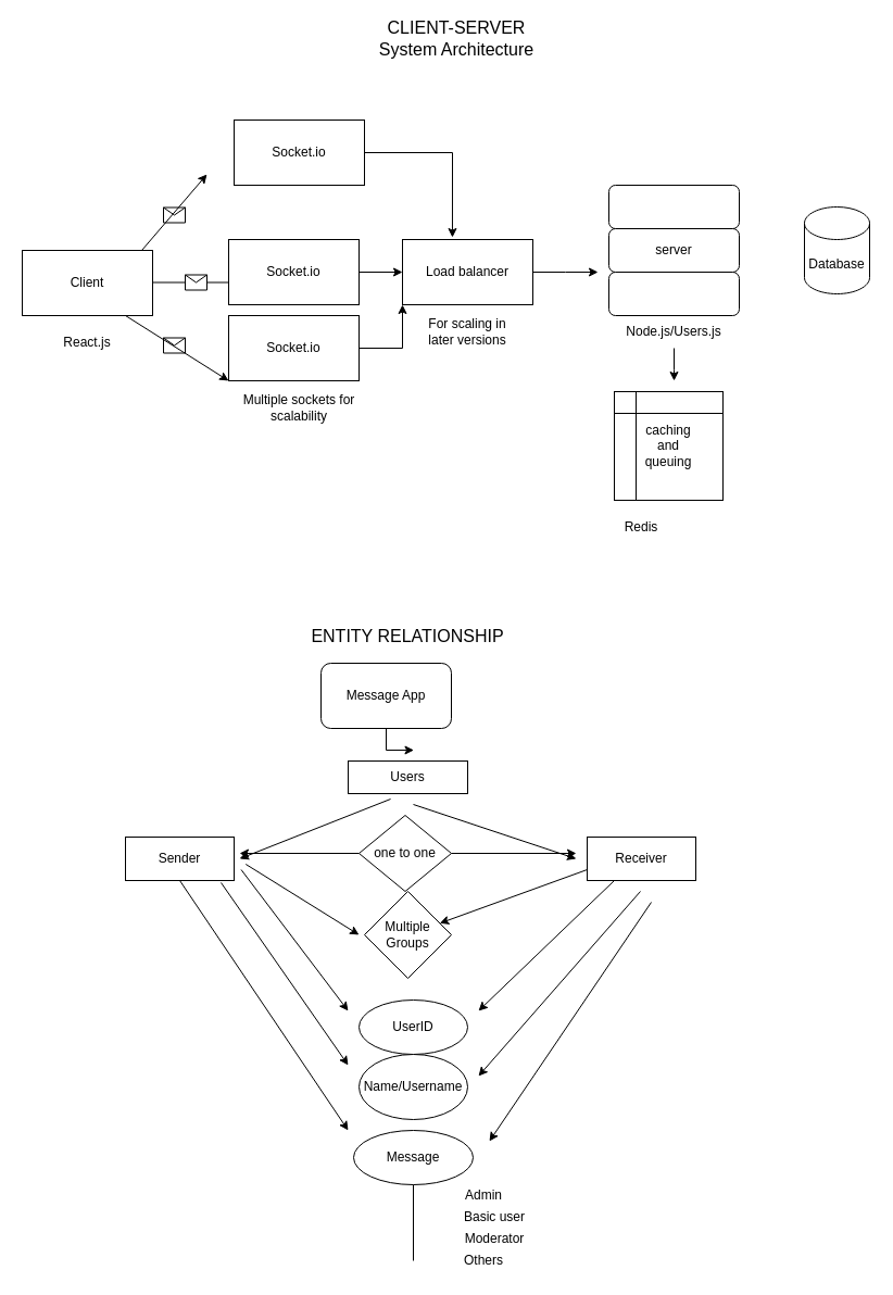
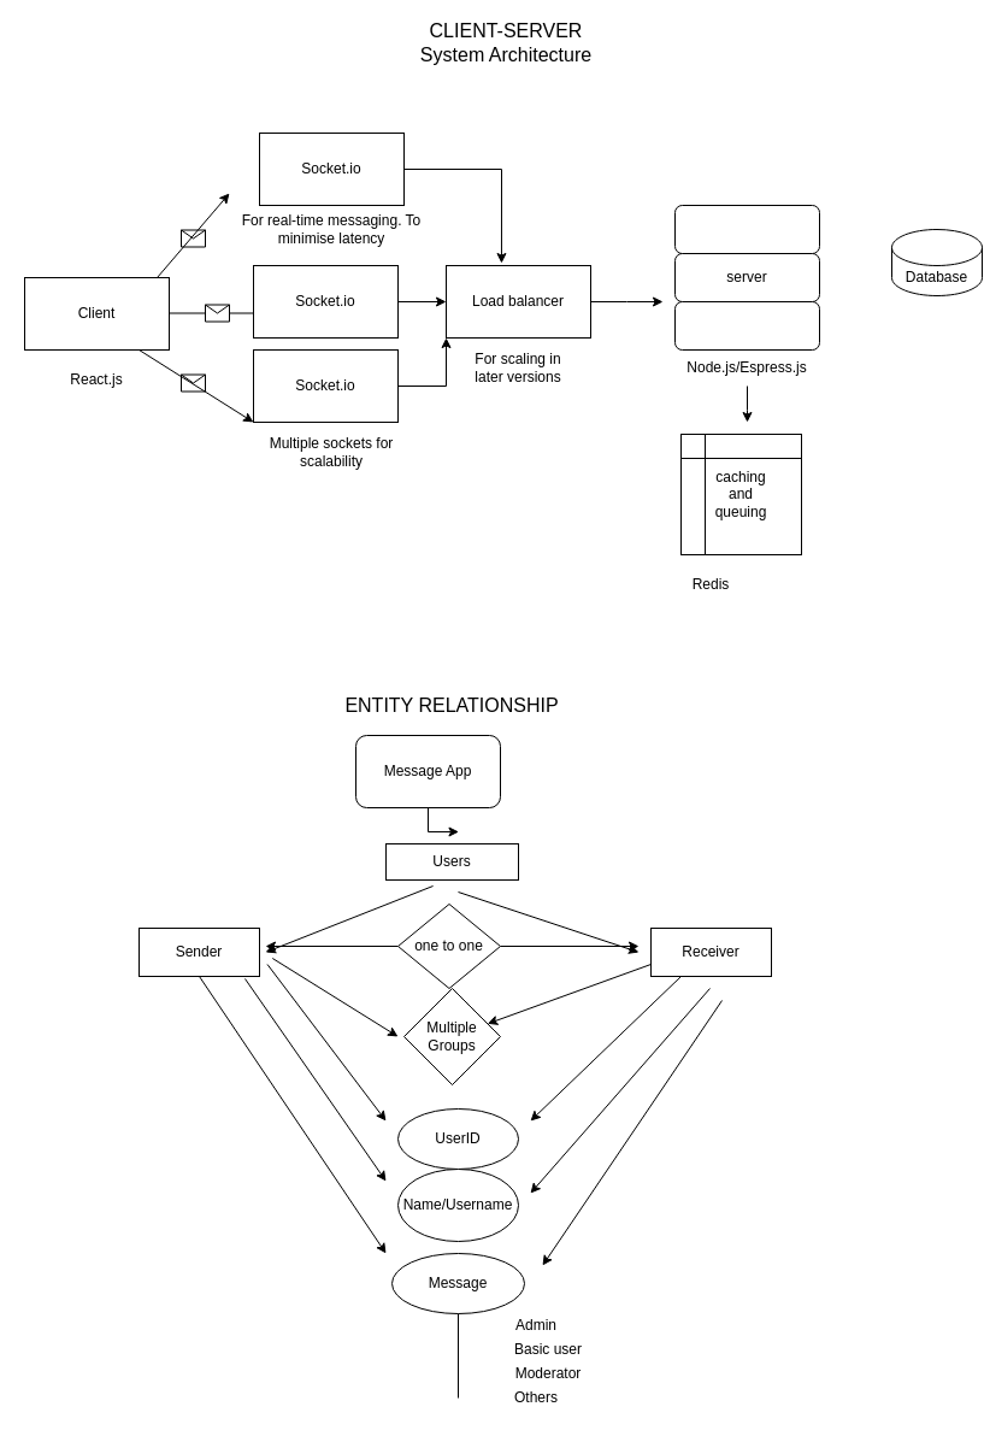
  <mxCell id="0" />
  <mxCell id="1" parent="0" />
  <mxCell id="2" value="&lt;font style=&quot;font-size: 16px;&quot;&gt;CLIENT-SERVER&lt;/font&gt;&lt;div&gt;&lt;font style=&quot;font-size: 16px;&quot;&gt;System Architecture&lt;/font&gt;&lt;/div&gt;" style="text;strokeColor=none;align=center;fillColor=none;html=1;verticalAlign=middle;whiteSpace=wrap;rounded=0;" vertex="1" parent="1"><mxGeometry x="260" y="20" width="320" height="30" as="geometry" /></mxCell>
  <mxCell id="3" value="Client" style="rounded=0;whiteSpace=wrap;html=1;" vertex="1" parent="1"><mxGeometry x="20" y="230" width="120" height="60" as="geometry" /></mxCell>
  <mxCell id="4" value="React.js" style="text;strokeColor=none;align=center;fillColor=none;html=1;verticalAlign=middle;whiteSpace=wrap;rounded=0;" vertex="1" parent="1"><mxGeometry x="45" y="300" width="70" height="30" as="geometry" /></mxCell>
  <mxCell id="5" value="Socket.io" style="rounded=0;whiteSpace=wrap;html=1;" vertex="1" parent="1"><mxGeometry x="215" y="110" width="120" height="60" as="geometry" /></mxCell>
+ <mxCell id="6" value="For real-time messaging. To minimise latency" style="text;strokeColor=none;align=center;fillColor=none;html=1;verticalAlign=middle;whiteSpace=wrap;rounded=0;" vertex="1" parent="1"><mxGeometry x="195" y="175" width="160" height="30" as="geometry" /></mxCell>
  <mxCell id="7" value="" style="endArrow=classic;html=1;rounded=0;" edge="1" parent="1"><mxGeometry relative="1" as="geometry"><mxPoint x="140" y="259.5" as="sourcePoint" /><mxPoint x="220" y="259.5" as="targetPoint" /></mxGeometry></mxCell>
  <mxCell id="8" value="" style="shape=message;html=1;outlineConnect=0;" vertex="1" parent="7"><mxGeometry width="20" height="14" relative="1" as="geometry"><mxPoint x="-10" y="-7" as="offset" /></mxGeometry></mxCell>
  <mxCell id="9" value="" style="shape=message;html=1;outlineConnect=0;" vertex="1" parent="7"><mxGeometry width="20" height="14" relative="1" as="geometry"><mxPoint x="-30" y="-69" as="offset" /></mxGeometry></mxCell>
  <mxCell id="10" value="" style="shape=message;html=1;outlineConnect=0;" vertex="1" parent="7"><mxGeometry width="20" height="14" relative="1" as="geometry"><mxPoint x="-30" y="51" as="offset" /></mxGeometry></mxCell>
  <mxCell id="11" value="" style="rounded=1;whiteSpace=wrap;html=1;" vertex="1" parent="1"><mxGeometry x="560" y="170" width="120" height="40" as="geometry" /></mxCell>
  <mxCell id="12" value="server" style="rounded=1;whiteSpace=wrap;html=1;" vertex="1" parent="1"><mxGeometry x="560" y="210" width="120" height="40" as="geometry" /></mxCell>
  <mxCell id="13" value="" style="rounded=1;whiteSpace=wrap;html=1;" vertex="1" parent="1"><mxGeometry x="560" y="250" width="120" height="40" as="geometry" /></mxCell>
  <mxCell id="14" style="edgeStyle=orthogonalEdgeStyle;rounded=0;orthogonalLoop=1;jettySize=auto;html=1;" edge="1" parent="1" source="15"><mxGeometry relative="1" as="geometry"><mxPoint x="620" y="350" as="targetPoint" /></mxGeometry></mxCell>
- <mxCell id="15" value="Node.js/Users.js" style="text;strokeColor=none;align=center;fillColor=none;html=1;verticalAlign=middle;whiteSpace=wrap;rounded=0;" vertex="1" parent="1"><mxGeometry x="565" y="290" width="110" height="30" as="geometry" /></mxCell>
- <mxCell id="16" value="Database" style="shape=cylinder3;whiteSpace=wrap;html=1;boundedLbl=1;backgroundOutline=1;size=15;" vertex="1" parent="1"><mxGeometry x="740" y="190" width="60" height="80" as="geometry" /></mxCell>
+ <mxCell id="15" value="Node.js/Espress.js" style="text;strokeColor=none;align=center;fillColor=none;html=1;verticalAlign=middle;whiteSpace=wrap;rounded=0;" vertex="1" parent="1"><mxGeometry x="565" y="290" width="110" height="30" as="geometry" /></mxCell>
+ <mxCell id="16" value="Database" style="shape=cylinder3;whiteSpace=wrap;html=1;boundedLbl=1;backgroundOutline=1;size=15;" vertex="1" parent="1"><mxGeometry x="740" y="190" width="75" height="55" as="geometry" /></mxCell>
  <mxCell id="17" value="caching&lt;div&gt;and&lt;br&gt;&lt;div&gt;queuing&lt;/div&gt;&lt;/div&gt;" style="shape=internalStorage;whiteSpace=wrap;html=1;backgroundOutline=1;" vertex="1" parent="1"><mxGeometry x="565" y="360" width="100" height="100" as="geometry" /></mxCell>
  <mxCell id="18" value="Redis" style="text;strokeColor=none;align=center;fillColor=none;html=1;verticalAlign=middle;whiteSpace=wrap;rounded=0;" vertex="1" parent="1"><mxGeometry x="540" y="470" width="100" height="30" as="geometry" /></mxCell>
  <mxCell id="19" style="edgeStyle=orthogonalEdgeStyle;rounded=0;orthogonalLoop=1;jettySize=auto;html=1;exitX=1;exitY=0.5;exitDx=0;exitDy=0;entryX=0;entryY=0.5;entryDx=0;entryDy=0;" edge="1" parent="1" source="20" target="27"><mxGeometry relative="1" as="geometry" /></mxCell>
  <mxCell id="20" value="Socket.io" style="rounded=0;whiteSpace=wrap;html=1;" vertex="1" parent="1"><mxGeometry x="210" y="220" width="120" height="60" as="geometry" /></mxCell>
  <mxCell id="21" style="edgeStyle=orthogonalEdgeStyle;rounded=0;orthogonalLoop=1;jettySize=auto;html=1;exitX=1;exitY=0.5;exitDx=0;exitDy=0;entryX=0;entryY=1;entryDx=0;entryDy=0;" edge="1" parent="1" source="22" target="27"><mxGeometry relative="1" as="geometry" /></mxCell>
  <mxCell id="22" value="Socket.io" style="rounded=0;whiteSpace=wrap;html=1;" vertex="1" parent="1"><mxGeometry x="210" y="290" width="120" height="60" as="geometry" /></mxCell>
  <mxCell id="23" value="Multiple sockets for scalability" style="text;strokeColor=none;align=center;fillColor=none;html=1;verticalAlign=middle;whiteSpace=wrap;rounded=0;" vertex="1" parent="1"><mxGeometry x="210" y="360" width="130" height="30" as="geometry" /></mxCell>
  <mxCell id="24" value="" style="endArrow=classic;html=1;rounded=0;" edge="1" parent="1"><mxGeometry width="50" height="50" relative="1" as="geometry"><mxPoint x="130" y="230" as="sourcePoint" /><mxPoint x="190" y="160" as="targetPoint" /></mxGeometry></mxCell>
  <mxCell id="25" value="" style="endArrow=classic;html=1;rounded=0;" edge="1" parent="1"><mxGeometry width="50" height="50" relative="1" as="geometry"><mxPoint x="115" y="290" as="sourcePoint" /><mxPoint x="210" y="350" as="targetPoint" /></mxGeometry></mxCell>
  <mxCell id="26" style="edgeStyle=orthogonalEdgeStyle;rounded=0;orthogonalLoop=1;jettySize=auto;html=1;exitX=1;exitY=0.5;exitDx=0;exitDy=0;" edge="1" parent="1" source="27"><mxGeometry relative="1" as="geometry"><mxPoint x="550" y="250" as="targetPoint" /></mxGeometry></mxCell>
  <mxCell id="27" value="Load balancer" style="rounded=0;whiteSpace=wrap;html=1;" vertex="1" parent="1"><mxGeometry x="370" y="220" width="120" height="60" as="geometry" /></mxCell>
  <mxCell id="28" value="For scaling in later versions" style="text;strokeColor=none;align=center;fillColor=none;html=1;verticalAlign=middle;whiteSpace=wrap;rounded=0;" vertex="1" parent="1"><mxGeometry x="380" y="290" width="100" height="30" as="geometry" /></mxCell>
  <mxCell id="29" style="edgeStyle=orthogonalEdgeStyle;rounded=0;orthogonalLoop=1;jettySize=auto;html=1;exitX=1;exitY=0.5;exitDx=0;exitDy=0;entryX=0.383;entryY=-0.033;entryDx=0;entryDy=0;entryPerimeter=0;" edge="1" parent="1" source="5" target="27"><mxGeometry relative="1" as="geometry" /></mxCell>
  <mxCell id="30" value="&lt;font style=&quot;font-size: 16px;&quot;&gt;ENTITY RELATIONSHIP&lt;/font&gt;" style="text;strokeColor=none;align=center;fillColor=none;html=1;verticalAlign=middle;whiteSpace=wrap;rounded=0;" vertex="1" parent="1"><mxGeometry x="180" y="570" width="390" height="30" as="geometry" /></mxCell>
  <mxCell id="31" value="Users" style="rounded=0;whiteSpace=wrap;html=1;" vertex="1" parent="1"><mxGeometry x="320" y="700" width="110" height="30" as="geometry" /></mxCell>
  <mxCell id="32" style="edgeStyle=orthogonalEdgeStyle;rounded=0;orthogonalLoop=1;jettySize=auto;html=1;" edge="1" parent="1" source="33"><mxGeometry relative="1" as="geometry"><mxPoint x="380" y="690" as="targetPoint" /></mxGeometry></mxCell>
  <mxCell id="33" value="Message App" style="rounded=1;whiteSpace=wrap;html=1;" vertex="1" parent="1"><mxGeometry x="295" y="610" width="120" height="60" as="geometry" /></mxCell>
  <mxCell id="34" value="Name/Username" style="ellipse;whiteSpace=wrap;html=1;" vertex="1" parent="1"><mxGeometry x="330" y="970" width="100" height="60" as="geometry" /></mxCell>
  <mxCell id="35" value="Sender" style="rounded=0;whiteSpace=wrap;html=1;" vertex="1" parent="1"><mxGeometry x="115" y="770" width="100" height="40" as="geometry" /></mxCell>
  <mxCell id="36" value="Receiver" style="rounded=0;whiteSpace=wrap;html=1;" vertex="1" parent="1"><mxGeometry x="540" y="770" width="100" height="40" as="geometry" /></mxCell>
  <mxCell id="37" value="Multiple&lt;div&gt;Groups&lt;/div&gt;" style="rhombus;whiteSpace=wrap;html=1;" vertex="1" parent="1"><mxGeometry x="335" y="820" width="80" height="80" as="geometry" /></mxCell>
  <mxCell id="38" value="Message" style="ellipse;whiteSpace=wrap;html=1;" vertex="1" parent="1"><mxGeometry x="325" y="1040" width="110" height="50" as="geometry" /></mxCell>
  <mxCell id="39" value="" style="endArrow=classic;html=1;rounded=0;exitX=0.355;exitY=1.167;exitDx=0;exitDy=0;exitPerimeter=0;" edge="1" parent="1" source="31"><mxGeometry width="50" height="50" relative="1" as="geometry"><mxPoint x="350" y="740" as="sourcePoint" /><mxPoint x="220" y="790" as="targetPoint" /></mxGeometry></mxCell>
  <mxCell id="40" value="" style="endArrow=classic;html=1;rounded=0;" edge="1" parent="1"><mxGeometry width="50" height="50" relative="1" as="geometry"><mxPoint x="380" y="740" as="sourcePoint" /><mxPoint x="530" y="790" as="targetPoint" /></mxGeometry></mxCell>
  <mxCell id="41" value="" style="endArrow=classic;html=1;rounded=0;exitX=0.88;exitY=1.05;exitDx=0;exitDy=0;exitPerimeter=0;" edge="1" parent="1" source="35"><mxGeometry width="50" height="50" relative="1" as="geometry"><mxPoint x="200" y="820" as="sourcePoint" /><mxPoint x="320" y="980" as="targetPoint" /></mxGeometry></mxCell>
  <mxCell id="42" value="" style="endArrow=classic;html=1;rounded=0;exitX=0.5;exitY=1;exitDx=0;exitDy=0;" edge="1" parent="1" source="35"><mxGeometry width="50" height="50" relative="1" as="geometry"><mxPoint x="221.5" y="900" as="sourcePoint" /><mxPoint x="320" y="1040" as="targetPoint" /></mxGeometry></mxCell>
  <mxCell id="43" value="UserID" style="ellipse;whiteSpace=wrap;html=1;" vertex="1" parent="1"><mxGeometry x="330" y="920" width="100" height="50" as="geometry" /></mxCell>
  <mxCell id="44" value="" style="endArrow=classic;html=1;rounded=0;exitX=0.88;exitY=1.05;exitDx=0;exitDy=0;exitPerimeter=0;" edge="1" parent="1"><mxGeometry width="50" height="50" relative="1" as="geometry"><mxPoint x="221.5" y="800" as="sourcePoint" /><mxPoint x="320" y="930" as="targetPoint" /><Array as="points" /></mxGeometry></mxCell>
  <mxCell id="45" value="" style="endArrow=classic;html=1;rounded=0;exitX=0.355;exitY=1.167;exitDx=0;exitDy=0;exitPerimeter=0;" edge="1" parent="1"><mxGeometry width="50" height="50" relative="1" as="geometry"><mxPoint x="565" y="810" as="sourcePoint" /><mxPoint x="440" y="930" as="targetPoint" /></mxGeometry></mxCell>
  <mxCell id="46" value="" style="endArrow=classic;html=1;rounded=0;exitX=0.355;exitY=1.167;exitDx=0;exitDy=0;exitPerimeter=0;" edge="1" parent="1"><mxGeometry width="50" height="50" relative="1" as="geometry"><mxPoint x="589" y="820" as="sourcePoint" /><mxPoint x="440" y="990" as="targetPoint" /></mxGeometry></mxCell>
  <mxCell id="47" value="" style="endArrow=classic;html=1;rounded=0;exitX=0.355;exitY=1.167;exitDx=0;exitDy=0;exitPerimeter=0;" edge="1" parent="1"><mxGeometry width="50" height="50" relative="1" as="geometry"><mxPoint x="599" y="830" as="sourcePoint" /><mxPoint x="450" y="1050" as="targetPoint" /></mxGeometry></mxCell>
  <mxCell id="48" value="Admin" style="text;strokeColor=none;align=center;fillColor=none;html=1;verticalAlign=middle;whiteSpace=wrap;rounded=0;" vertex="1" parent="1"><mxGeometry x="380" y="1090" width="130" height="20" as="geometry" /></mxCell>
  <mxCell id="49" value="Basic user" style="text;strokeColor=none;align=center;fillColor=none;html=1;verticalAlign=middle;whiteSpace=wrap;rounded=0;" vertex="1" parent="1"><mxGeometry x="390" y="1110" width="130" height="20" as="geometry" /></mxCell>
  <mxCell id="50" value="Moderator" style="text;strokeColor=none;align=center;fillColor=none;html=1;verticalAlign=middle;whiteSpace=wrap;rounded=0;" vertex="1" parent="1"><mxGeometry x="390" y="1130" width="130" height="20" as="geometry" /></mxCell>
  <mxCell id="51" value="Others" style="text;strokeColor=none;align=center;fillColor=none;html=1;verticalAlign=middle;whiteSpace=wrap;rounded=0;" vertex="1" parent="1"><mxGeometry x="380" y="1150" width="130" height="20" as="geometry" /></mxCell>
  <mxCell id="52" value="" style="endArrow=none;html=1;rounded=0;" edge="1" parent="1"><mxGeometry width="50" height="50" relative="1" as="geometry"><mxPoint x="380" y="1160" as="sourcePoint" /><mxPoint x="380" y="1090" as="targetPoint" /></mxGeometry></mxCell>
  <mxCell id="53" style="edgeStyle=orthogonalEdgeStyle;rounded=0;orthogonalLoop=1;jettySize=auto;html=1;" edge="1" parent="1" source="55"><mxGeometry relative="1" as="geometry"><mxPoint x="220" y="785" as="targetPoint" /></mxGeometry></mxCell>
  <mxCell id="54" style="edgeStyle=orthogonalEdgeStyle;rounded=0;orthogonalLoop=1;jettySize=auto;html=1;" edge="1" parent="1" source="55"><mxGeometry relative="1" as="geometry"><mxPoint x="530" y="785" as="targetPoint" /></mxGeometry></mxCell>
  <mxCell id="55" value="one to one" style="rhombus;whiteSpace=wrap;html=1;" vertex="1" parent="1"><mxGeometry x="330" y="750" width="85" height="70" as="geometry" /></mxCell>
  <mxCell id="56" value="" style="endArrow=classic;html=1;rounded=0;exitX=0.88;exitY=1.05;exitDx=0;exitDy=0;exitPerimeter=0;" edge="1" parent="1"><mxGeometry width="50" height="50" relative="1" as="geometry"><mxPoint x="225.75" y="795" as="sourcePoint" /><mxPoint x="330" y="860" as="targetPoint" /><Array as="points" /></mxGeometry></mxCell>
  <mxCell id="57" value="" style="endArrow=classic;html=1;rounded=0;exitX=0.355;exitY=1.167;exitDx=0;exitDy=0;exitPerimeter=0;" edge="1" parent="1" target="37"><mxGeometry width="50" height="50" relative="1" as="geometry"><mxPoint x="540" y="800" as="sourcePoint" /><mxPoint x="415" y="920" as="targetPoint" /></mxGeometry></mxCell>
